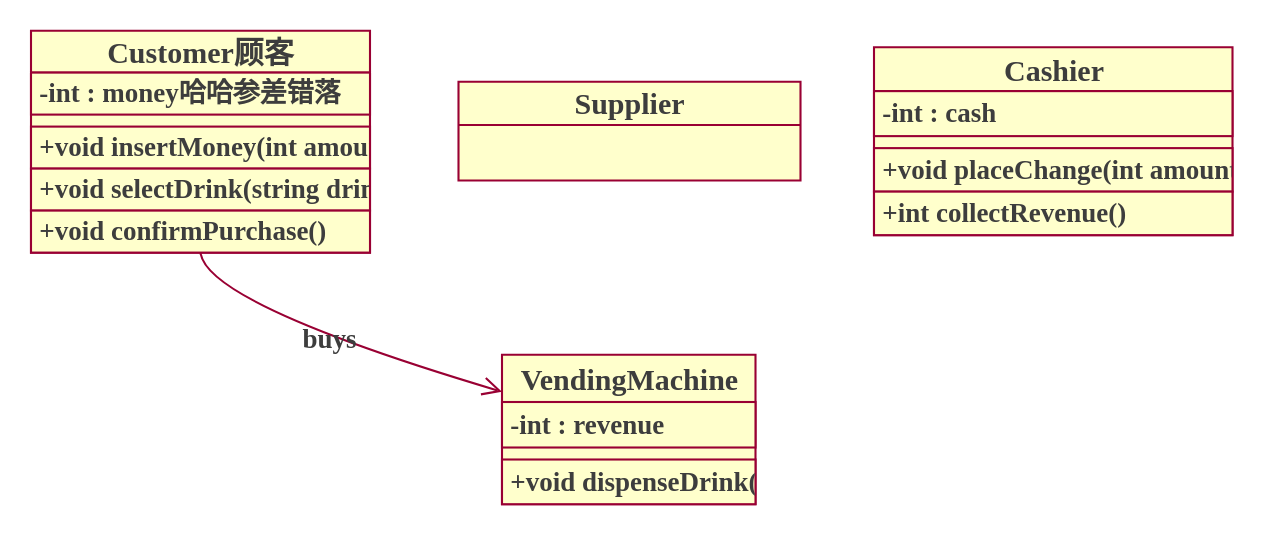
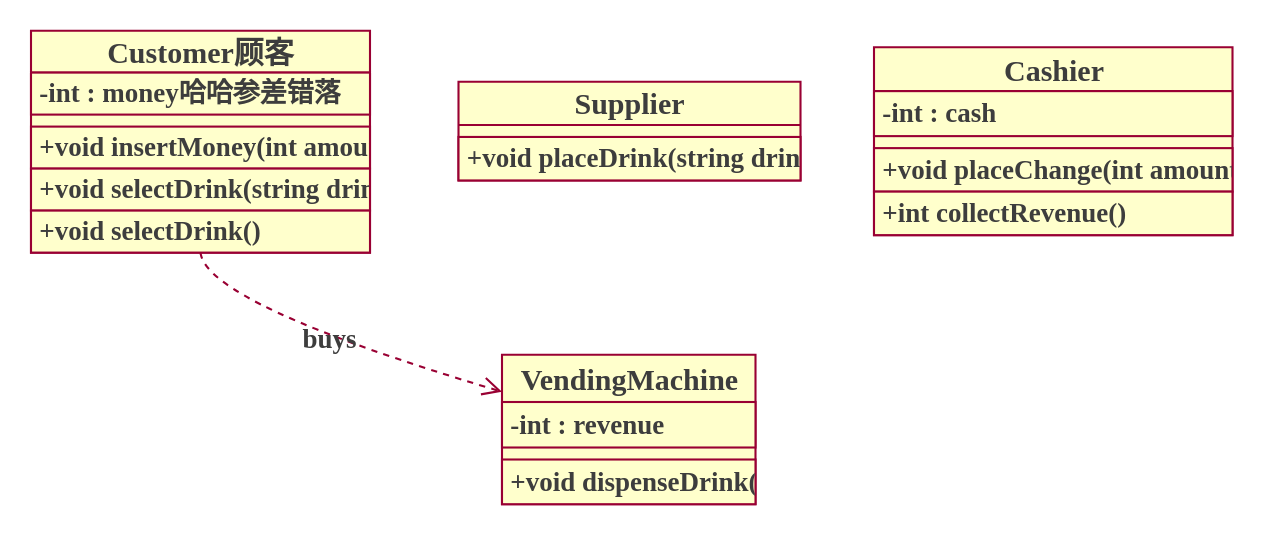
  <mxCell id="0" />
  <mxCell id="1" parent="0" />
  <mxCell id="2" value="Customer顾客" style="swimlane;fontStyle=1;align=center;verticalAlign=middle;childLayout=stackLayout;horizontal=1;startSize=27.9;horizontalStack=0;resizeParent=1;resizeParentMax=0;resizeLast=0;collapsible=0;marginBottom=0;strokeColor=#990033;fillColor=#FFFFCC;swimlaneFillColor=#FFFFCC;textShadow=0;fontFamily=文泉驿点阵宋体16px;fontColor=#3D3D3D;fontSize=20;spacingRight=0;labelBorderColor=none;labelBackgroundColor=none;html=1;strokeWidth=1.4;container=0;" parent="1" vertex="1"><mxGeometry x="20" y="20" width="226" height="147.9" as="geometry" /></mxCell>
  <mxCell id="3" value="Supplier" style="swimlane;fontStyle=1;align=center;verticalAlign=middle;childLayout=stackLayout;horizontal=1;startSize=28.8;horizontalStack=0;resizeParent=1;resizeParentMax=0;resizeLast=0;collapsible=0;marginBottom=0;strokeColor=#990033;fillColor=#FFFFCC;swimlaneFillColor=#FFFFCC;textShadow=0;fontFamily=文泉驿点阵宋体16px;fontSize=20;spacingRight=0;labelBorderColor=none;labelBackgroundColor=none;html=1;strokeWidth=1.4;fontColor=#3D3D3D;container=0;" parent="1" vertex="1"><mxGeometry x="305" y="54" width="228" height="65.8" as="geometry" /></mxCell>
  <mxCell id="4" value="Cashier" style="swimlane;fontStyle=1;align=center;verticalAlign=middle;childLayout=stackLayout;horizontal=1;startSize=29.25;horizontalStack=0;resizeParent=1;resizeParentMax=0;resizeLast=0;collapsible=0;marginBottom=0;strokeColor=#990033;fillColor=#FFFFCC;swimlaneFillColor=#FFFFCC;textShadow=0;fontFamily=文泉驿点阵宋体16px;fontSize=20;spacingRight=0;labelBorderColor=none;labelBackgroundColor=none;html=1;strokeWidth=1.4;fontColor=#3D3D3D;container=0;" parent="1" vertex="1"><mxGeometry x="582" y="31" width="239" height="125.25" as="geometry" /></mxCell>
  <mxCell id="5" value="VendingMachine" style="swimlane;fontStyle=1;align=center;verticalAlign=middle;childLayout=stackLayout;horizontal=1;startSize=31.5;horizontalStack=0;resizeParent=1;resizeParentMax=0;resizeLast=0;collapsible=0;marginBottom=0;strokeColor=#990033;fillColor=#FFFFCC;swimlaneFillColor=#FFFFCC;textShadow=0;fontFamily=文泉驿点阵宋体16px;fontSize=20;spacingRight=0;labelBorderColor=none;labelBackgroundColor=none;html=1;strokeWidth=1.4;fontColor=#3D3D3D;container=0;" parent="1" vertex="1"><mxGeometry x="334" y="236" width="169" height="99.64" as="geometry" /></mxCell>
- <mxCell id="6" value="buys" style="curved=1;startArrow=none;endArrow=open;exitX=0.5;exitY=0.997;entryX=0.001;entryY=0.248;rounded=0;endFill=0;endSize=10;strokeColor=#990033;textShadow=0;fontFamily=文泉驿点阵宋体16px;verticalAlign=middle;spacingRight=0;labelBorderColor=none;labelBackgroundColor=none;html=1;fontSize=18;strokeWidth=1.4;fontStyle=1;fontColor=#3D3D3D;" parent="1" source="2" target="5" edge="1"><mxGeometry relative="1" as="geometry"><Array as="points"><mxPoint x="137" y="202" /></Array></mxGeometry></mxCell>
+ <mxCell id="6" value="buys" style="curved=1;startArrow=none;endArrow=open;exitX=0.5;exitY=0.997;entryX=0.001;entryY=0.248;rounded=0;endFill=0;endSize=10;strokeColor=#990033;textShadow=0;fontFamily=文泉驿点阵宋体16px;verticalAlign=middle;spacingRight=0;labelBorderColor=none;labelBackgroundColor=none;html=1;fontSize=18;strokeWidth=1.4;fontStyle=1;fontColor=#3D3D3D;dashed=1;" parent="1" source="2" target="5" edge="1"><mxGeometry relative="1" as="geometry"><Array as="points"><mxPoint x="137" y="202" /></Array></mxGeometry></mxCell>
  <mxCell id="7" value="-int : money哈哈参差错落" style="text;strokeColor=#990033;fillColor=#FFFFCC;align=left;verticalAlign=middle;spacingLeft=4;spacingRight=0;overflow=hidden;rotatable=0;points=[[0,0.5],[1,0.5]];portConstraint=eastwest;textShadow=0;fontFamily=文泉驿点阵宋体16px;labelBorderColor=none;labelBackgroundColor=none;html=1;fontSize=18;strokeWidth=1.4;horizontal=1;fontStyle=1;fontColor=#3D3D3D;container=0;" parent="1" vertex="1"><mxGeometry x="20" y="47.9" width="226" height="28" as="geometry" /></mxCell>
  <mxCell id="8" value="" style="line;strokeWidth=1.4;fillColor=#FFFFCC;align=left;verticalAlign=middle;spacingTop=-1;spacingLeft=3;spacingRight=0;rotatable=0;labelPosition=right;points=[];portConstraint=eastwest;strokeColor=none;textShadow=0;fontFamily=文泉驿点阵宋体16px;labelBorderColor=none;labelBackgroundColor=none;html=1;fontSize=18;fontStyle=1;fontColor=#3D3D3D;container=0;" parent="1" vertex="1"><mxGeometry x="20" y="75.9" width="226" height="8" as="geometry" /></mxCell>
  <mxCell id="9" value="+void insertMoney(int amount)" style="text;strokeColor=#990033;fillColor=#FFFFCC;align=left;verticalAlign=middle;spacingLeft=4;spacingRight=0;overflow=hidden;rotatable=0;points=[[0,0.5],[1,0.5]];portConstraint=eastwest;swimlaneFillColor=#FFFFCC;textShadow=0;fontFamily=文泉驿点阵宋体16px;labelBorderColor=none;labelBackgroundColor=none;html=1;fontSize=18;strokeWidth=1.4;fontStyle=1;fontColor=#3D3D3D;container=0;" parent="1" vertex="1"><mxGeometry x="20" y="83.9" width="226" height="28" as="geometry" /></mxCell>
  <mxCell id="10" value="+void selectDrink(string drink)" style="text;strokeColor=#990033;fillColor=#FFFFCC;align=left;verticalAlign=middle;spacingLeft=4;spacingRight=0;overflow=hidden;rotatable=0;points=[[0,0.5],[1,0.5]];portConstraint=eastwest;swimlaneFillColor=#FFFFCC;textShadow=0;fontFamily=文泉驿点阵宋体16px;labelBorderColor=none;labelBackgroundColor=none;html=1;fontSize=18;strokeWidth=1.4;fontStyle=1;fontColor=#3D3D3D;container=0;" parent="1" vertex="1"><mxGeometry x="20" y="111.9" width="226" height="28" as="geometry" /></mxCell>
- <mxCell id="11" value="+void confirmPurchase()" style="text;strokeColor=#990033;fillColor=#FFFFCC;align=left;verticalAlign=middle;spacingLeft=4;spacingRight=0;overflow=hidden;rotatable=0;points=[[0,0.5],[1,0.5]];portConstraint=eastwest;swimlaneFillColor=#FFFFCC;textShadow=0;fontFamily=文泉驿点阵宋体16px;labelBorderColor=none;labelBackgroundColor=none;html=1;fontSize=18;strokeWidth=1.4;fontStyle=1;fontColor=#3D3D3D;container=0;" parent="1" vertex="1"><mxGeometry x="20" y="139.9" width="226" height="28" as="geometry" /></mxCell>
+ <mxCell id="11" value="+void selectDrink()" style="text;strokeColor=#990033;fillColor=#FFFFCC;align=left;verticalAlign=middle;spacingLeft=4;spacingRight=0;overflow=hidden;rotatable=0;points=[[0,0.5],[1,0.5]];portConstraint=eastwest;swimlaneFillColor=#FFFFCC;textShadow=0;fontFamily=文泉驿点阵宋体16px;labelBorderColor=none;labelBackgroundColor=none;html=1;fontSize=18;strokeWidth=1.4;fontStyle=1;fontColor=#3D3D3D;container=0;" parent="1" vertex="1"><mxGeometry x="20" y="139.9" width="226" height="28" as="geometry" /></mxCell>
  <mxCell id="12" value="" style="line;strokeWidth=1.4;fillColor=#FFFFCC;align=left;verticalAlign=middle;spacingTop=-1;spacingLeft=3;spacingRight=0;rotatable=0;labelPosition=right;points=[];portConstraint=eastwest;strokeColor=none;swimlaneFillColor=#FFFFCC;textShadow=0;fontFamily=文泉驿点阵宋体16px;labelBorderColor=none;labelBackgroundColor=none;html=1;fontSize=18;fontStyle=1;fontColor=#3D3D3D;container=0;" parent="1" vertex="1"><mxGeometry x="305" y="82.8" width="228" height="8" as="geometry" /></mxCell>
+ <mxCell id="13" value="+void placeDrink(string drink)" style="text;strokeColor=#990033;fillColor=#FFFFCC;align=left;verticalAlign=middle;spacingLeft=4;spacingRight=0;overflow=hidden;rotatable=0;points=[[0,0.5],[1,0.5]];portConstraint=eastwest;swimlaneFillColor=#FFFFCC;textShadow=0;fontFamily=文泉驿点阵宋体16px;labelBorderColor=none;labelBackgroundColor=none;html=1;fontSize=18;strokeWidth=1.4;fontStyle=1;fontColor=#3D3D3D;container=0;" parent="1" vertex="1"><mxGeometry x="305" y="90.8" width="228" height="29" as="geometry" /></mxCell>
  <mxCell id="14" value="" style="edgeStyle=orthogonalEdgeStyle;rounded=0;orthogonalLoop=1;jettySize=auto;exitX=1;exitY=0.5;exitDx=0;exitDy=0;entryX=1.001;entryY=0.544;entryDx=0;entryDy=0;entryPerimeter=0;spacingRight=0;labelBorderColor=none;labelBackgroundColor=none;fontFamily=文泉驿点阵宋体16px;html=1;fontSize=18;strokeWidth=1.4;fontStyle=1;fontColor=#3D3D3D;" parent="1" source="3" target="12" edge="1"><mxGeometry relative="1" as="geometry" /></mxCell>
  <mxCell id="15" value="-int : cash" style="text;strokeColor=#990033;fillColor=#FFFFCC;align=left;verticalAlign=middle;spacingLeft=4;spacingRight=0;overflow=hidden;rotatable=1;points=[[0,0.5],[1,0.5]];portConstraint=eastwest;swimlaneFillColor=#FFFFCC;textShadow=0;fontFamily=文泉驿点阵宋体16px;labelBorderColor=none;labelBackgroundColor=none;html=1;fontSize=18;strokeWidth=1.4;fontStyle=1;fontColor=#3D3D3D;movable=1;resizable=1;deletable=1;editable=1;locked=0;connectable=1;container=0;" parent="1" vertex="1"><mxGeometry x="582" y="60.25" width="239" height="30" as="geometry" /></mxCell>
  <mxCell id="16" value="" style="line;strokeWidth=1.4;fillColor=#FFFFCC;align=left;verticalAlign=middle;spacingTop=-1;spacingLeft=3;spacingRight=0;rotatable=0;labelPosition=right;points=[];portConstraint=eastwest;strokeColor=none;swimlaneFillColor=#FFFFCC;textShadow=0;fontFamily=文泉驿点阵宋体16px;labelBorderColor=none;labelBackgroundColor=none;html=1;fontSize=18;fontStyle=1;fontColor=#3D3D3D;container=0;" parent="1" vertex="1"><mxGeometry x="582" y="90.25" width="239" height="8" as="geometry" /></mxCell>
  <mxCell id="17" value="+void placeChange(int amount)" style="text;strokeColor=#990033;fillColor=#FFFFCC;align=left;verticalAlign=middle;spacingLeft=4;spacingRight=0;overflow=hidden;rotatable=0;points=[[0,0.5],[1,0.5]];portConstraint=eastwest;swimlaneFillColor=#FFFFCC;textShadow=0;fontFamily=文泉驿点阵宋体16px;labelBorderColor=none;labelBackgroundColor=none;html=1;fontSize=18;strokeWidth=1.4;fontStyle=1;fontColor=#3D3D3D;container=0;" parent="1" vertex="1"><mxGeometry x="582" y="98.25" width="239" height="29" as="geometry" /></mxCell>
  <mxCell id="18" value="+int collectRevenue()" style="text;strokeColor=#990033;fillColor=#FFFFCC;align=left;verticalAlign=middle;spacingLeft=4;spacingRight=0;overflow=hidden;rotatable=0;points=[[0,0.5],[1,0.5]];portConstraint=eastwest;swimlaneFillColor=#FFFFCC;textShadow=0;fontFamily=文泉驿点阵宋体16px;labelBorderColor=none;labelBackgroundColor=none;html=1;fontSize=18;strokeWidth=1.4;fontStyle=1;fontColor=#3D3D3D;container=0;" parent="1" vertex="1"><mxGeometry x="582" y="127.25" width="239" height="29" as="geometry" /></mxCell>
  <mxCell id="19" value="-int : revenue" style="text;strokeColor=#990033;fillColor=#FFFFCC;align=left;verticalAlign=middle;spacingLeft=4;spacingRight=0;overflow=hidden;rotatable=0;points=[[0,0.5],[1,0.5]];portConstraint=eastwest;swimlaneFillColor=#FFFFCC;labelBackgroundColor=none;textShadow=0;fontFamily=文泉驿点阵宋体16px;aspect=fixed;labelBorderColor=none;html=1;fontSize=18;strokeWidth=1.4;fontStyle=1;fontColor=#3D3D3D;container=0;" parent="1" vertex="1"><mxGeometry x="334" y="267.5" width="169" height="30.34" as="geometry" /></mxCell>
  <mxCell id="20" value="" style="line;strokeWidth=1.4;fillColor=#FFFFCC;align=left;verticalAlign=middle;spacingTop=-1;spacingLeft=3;spacingRight=0;rotatable=0;labelPosition=right;points=[];portConstraint=eastwest;strokeColor=none;swimlaneFillColor=#FFFFCC;textShadow=0;fontFamily=文泉驿点阵宋体16px;labelBorderColor=none;labelBackgroundColor=none;html=1;fontSize=18;fontStyle=1;fontColor=#3D3D3D;container=0;" parent="1" vertex="1"><mxGeometry x="334" y="297.84" width="169" height="8" as="geometry" /></mxCell>
  <mxCell id="21" value="+void dispenseDrink()" style="text;strokeColor=#990033;fillColor=#FFFFCC;align=left;verticalAlign=middle;spacingLeft=4;spacingRight=0;overflow=hidden;rotatable=0;points=[[0,0.5],[1,0.5]];portConstraint=eastwest;swimlaneFillColor=#FFFFCC;textShadow=0;fontFamily=文泉驿点阵宋体16px;aspect=fixed;labelBorderColor=none;labelBackgroundColor=none;html=1;fontSize=18;strokeWidth=1.4;fontStyle=1;fontColor=#3D3D3D;container=0;" parent="1" vertex="1"><mxGeometry x="334" y="305.84" width="169" height="29.8" as="geometry" /></mxCell>
